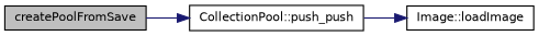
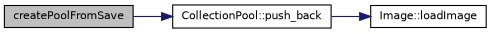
  digraph {
    rankdir=LR
    node [color=black fillcolor=white fontname=Helvetica fontsize=10 shape=record style=filled]
    edge [color=midnightblue fontname=Helvetica fontsize=10 labelfontname=Helvetica labelfontsize=10 style=solid]
    n1 [fillcolor=grey75 fontcolor=black height=0.2 label=createPoolFromSave width=0.4]
-   n2 [height=0.2 label="CollectionPool::push_push" width=0.4]
+   n2 [height=0.2 label="CollectionPool::push_back" width=0.4]
    n3 [height=0.2 label="Image::loadImage" width=0.4]
    n1 -> n2
    n2 -> n3
  }
